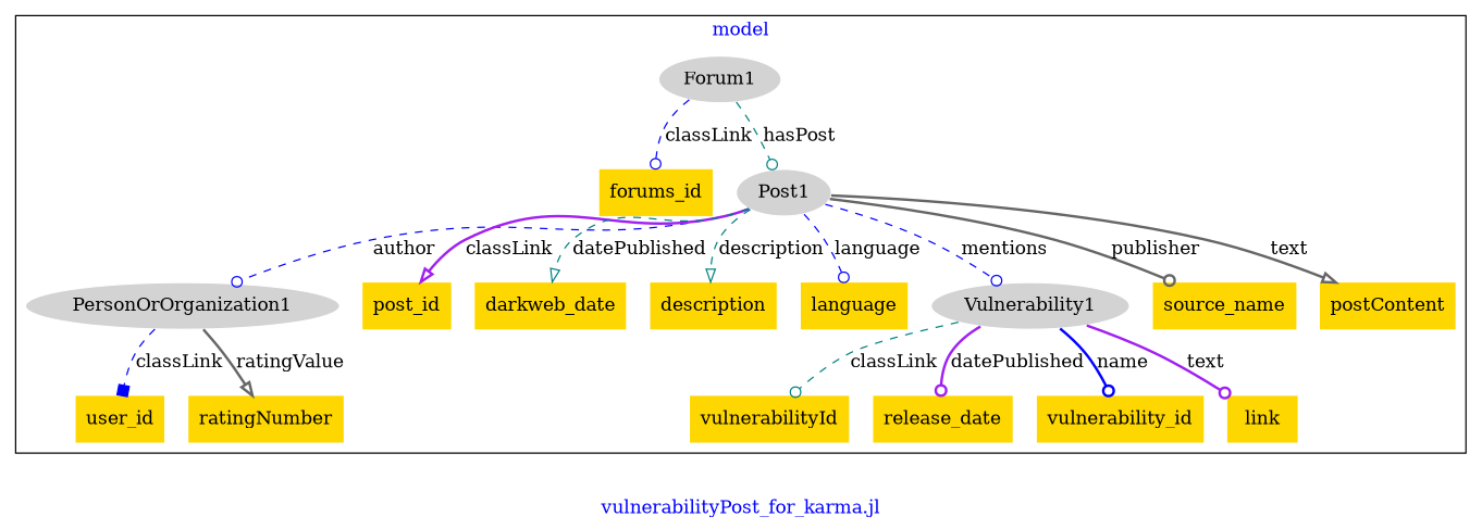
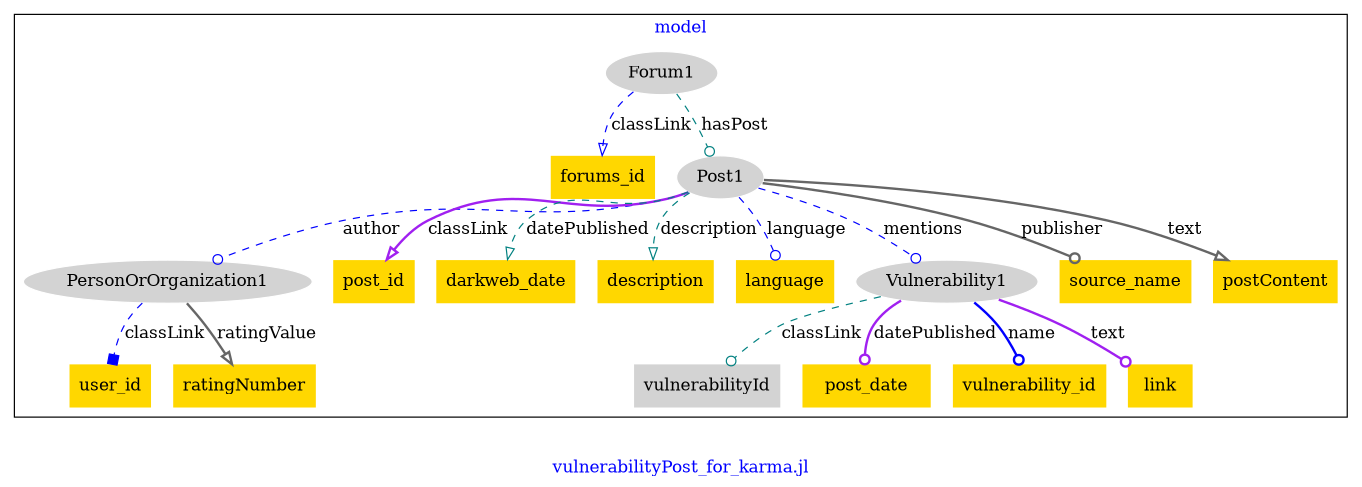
  digraph {
    fontcolor=blue
    label="vulnerabilityPost_for_karma.jl"
    remincross=true
    node [fillcolor=gold style=filled shape=plaintext]
    edge [arrowhead=odot color=blue fontcolor=black style=dashed]
    n1 [color=white fillcolor=lightgray label=Forum1 shape=""]
    n2 [label=forums_id]
    n3 [color=white fillcolor=lightgray label=Post1 shape=""]
    n4 [color=white fillcolor=lightgray label=PersonOrOrganization1 shape=""]
    n5 [label=user_id]
    n6 [label=ratingNumber]
    n7 [label=post_id]
    n8 [label=darkweb_date]
    n9 [label=description]
    n10 [label=language]
    n11 [color=white fillcolor=lightgray label=Vulnerability1 shape=""]
    n12 [label=source_name]
    n13 [label=postContent]
-   n14 [label=vulnerabilityId]
-   n15 [label=release_date]
+   n14 [fillcolor=lightgray label=vulnerabilityId]
+   n15 [label=post_date]
    n16 [label=vulnerability_id]
    n17 [label=link]
    subgraph cluster_1 {
      label=model
      n1
      n2
      n3
      n4
      n5
      n6
      n7
      n8
      n9
      n10
      n11
      n12
      n13
      n14
      n15
      n16
      n17
    }
-   n1 -> n2 [label=classLink]
+   n1 -> n2 [arrowhead=onormal label=classLink]
    n1 -> n3 [color=teal label=hasPost]
    n3 -> n4 [label=author]
    n3 -> n7 [arrowhead=onormal color=purple label=classLink style=bold]
    n3 -> n8 [arrowhead=onormal color=teal label=datePublished]
    n3 -> n9 [arrowhead=onormal color=teal label=description]
    n3 -> n10 [label=language]
    n3 -> n11 [label=mentions]
    n3 -> n12 [color=gray40 label=publisher style=bold]
    n3 -> n13 [arrowhead=onormal color=gray40 label=text style=bold]
    n4 -> n5 [arrowhead=box label=classLink]
    n4 -> n6 [arrowhead=onormal color=gray40 label=ratingValue style=bold]
    n11 -> n14 [color=teal label=classLink]
    n11 -> n15 [color=purple label=datePublished style=bold]
    n11 -> n16 [label=name style=bold]
    n11 -> n17 [color=purple label=text style=bold]
  }
